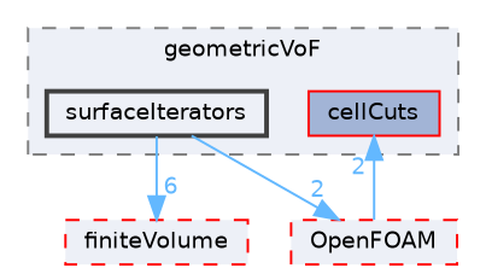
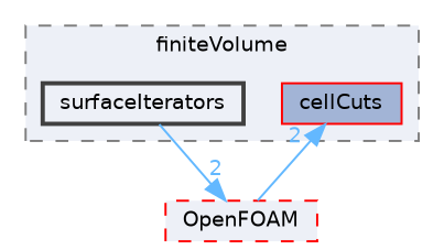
  digraph {
    compound=true
    node [color=red fillcolor="#edf0f7" fontname=Helvetica fontsize=10 shape=box style="filled,dashed"]
    edge [color=steelblue1 fontcolor=steelblue1 fontname=Helvetica fontsize=10 headlabel=2 labeldistance=1.5 labelfontname=Helvetica labelfontsize=10]
    n1 [fillcolor="#a2b4d6" height=0.2 label=cellCuts style=filled width=0.4]
    n2 [color=grey25 height=0.2 label=surfaceIterators style="filled,bold" width=0.4]
-   n3 [height=0.2 label=finiteVolume width=0.4]
    n4 [height=0.2 label=OpenFOAM width=0.4]
    subgraph cluster_1 {
      bgcolor="#edf0f7"
      fontname=Helvetica
      fontsize=10
-     label=geometricVoF
+     label=finiteVolume
      pencolor=grey50
      style="filled,dashed"
      n1
      n2
    }
-   n2 -> n3 [headlabel=6]
    n2 -> n4
    n4 -> n1
  }
